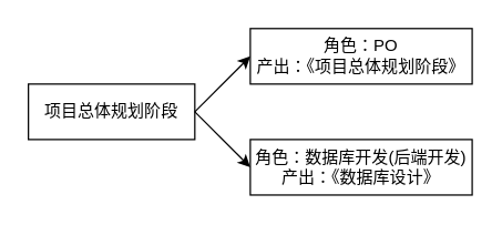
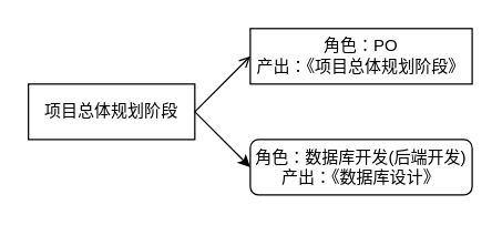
  <mxCell id="0" />
  <mxCell id="1" parent="0" />
  <mxCell id="2" value="项目总体规划阶段" style="rounded=0;whiteSpace=wrap;html=1;" vertex="1" parent="1"><mxGeometry x="20" y="60" width="120" height="40" as="geometry" /></mxCell>
  <mxCell id="3" value="角色：PO&lt;br&gt;产出：《项目总体规划阶段》" style="rounded=0;whiteSpace=wrap;html=1;" vertex="1" parent="1"><mxGeometry x="180" y="20" width="160" height="40" as="geometry" /></mxCell>
- <mxCell id="4" value="角色：数据库开发(后端开发)&lt;br&gt;产出：《数据库设计》" style="rounded=0;whiteSpace=wrap;html=1;" vertex="1" parent="1"><mxGeometry x="180" y="100" width="160" height="40" as="geometry" /></mxCell>
- <mxCell id="5" value="" style="endArrow=classic;html=1;rounded=0;exitX=1;exitY=0.5;exitDx=0;exitDy=0;entryX=0;entryY=0.5;entryDx=0;entryDy=0;" edge="1" parent="1" source="2" target="3"><mxGeometry width="50" height="50" relative="1" as="geometry"><mxPoint x="130" y="140" as="sourcePoint" /><mxPoint x="180" y="90" as="targetPoint" /></mxGeometry></mxCell>
+ <mxCell id="4" value="角色：数据库开发(后端开发)&lt;br&gt;产出：《数据库设计》" style="whiteSpace=wrap;html=1;rounded=1;" vertex="1" parent="1"><mxGeometry x="180" y="100" width="160" height="40" as="geometry" /></mxCell>
+ <mxCell id="5" value="" style="endArrow=open;html=1;rounded=0;exitX=1;exitY=0.5;exitDx=0;exitDy=0;entryX=0;entryY=0.5;entryDx=0;entryDy=0;" edge="1" parent="1" source="2" target="3"><mxGeometry width="50" height="50" relative="1" as="geometry"><mxPoint x="130" y="140" as="sourcePoint" /><mxPoint x="180" y="90" as="targetPoint" /></mxGeometry></mxCell>
  <mxCell id="6" value="" style="endArrow=classic;html=1;rounded=0;exitX=1;exitY=0.5;exitDx=0;exitDy=0;entryX=0;entryY=0.5;entryDx=0;entryDy=0;" edge="1" parent="1" source="2" target="4"><mxGeometry width="50" height="50" relative="1" as="geometry"><mxPoint x="130" y="140" as="sourcePoint" /><mxPoint x="180" y="90" as="targetPoint" /></mxGeometry></mxCell>
